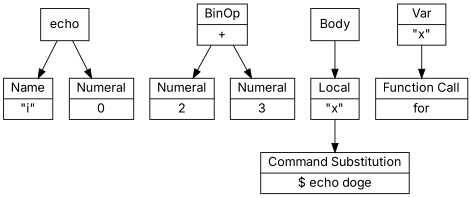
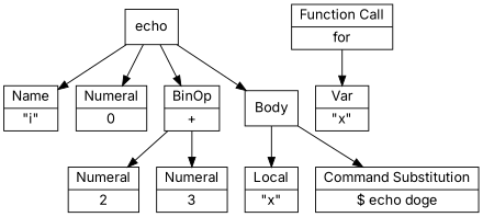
  digraph {
    fontname=Inter
    node [fontname=Inter shape=record]
    edge [fontname=Inter]
    n1 [label=echo]
    n2 [label="{ Name | \"i\" }"]
    n3 [label="{ Numeral | 0 }"]
    n4 [label="{ BinOp | + }"]
    n5 [label=Body]
    n6 [label="{ Numeral | 2 }"]
    n7 [label="{ Numeral | 3 }"]
    n8 [label="{ Local | \"x\" }"]
    n9 [label="{ Command Substitution | $ echo doge }"]
    n10 [label="{ Function Call | for }"]
    n11 [label="{ Var | \"x\" }"]
    n1 -> n2
    n1 -> n3
+   n1 -> n4
+   n1 -> n5
    n4 -> n6
    n4 -> n7
    n5 -> n8
-   n8 -> n9
-   n11 -> n10
+   n5 -> n9
+   n10 -> n11
  }
